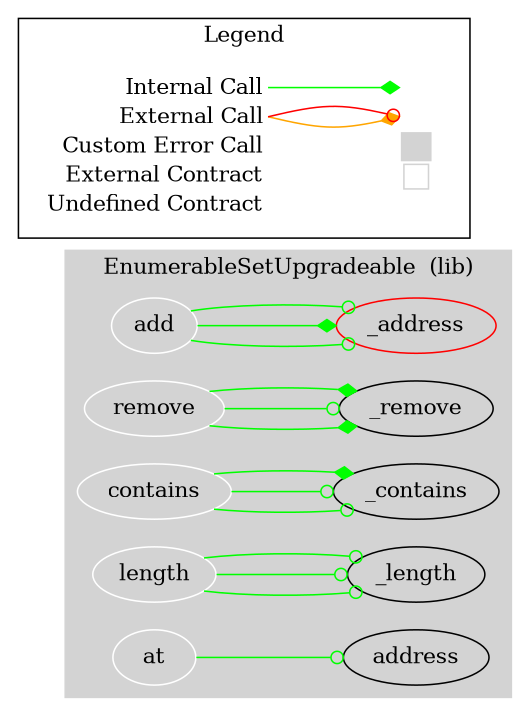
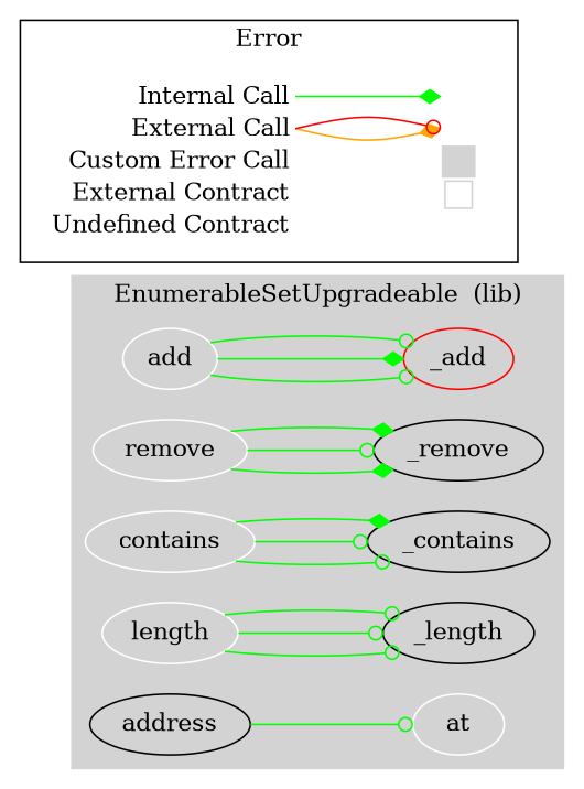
  digraph {
    compound=true
    rankdir=LR
    edge [arrowhead=odot color=green]
-   n1 [color=red label=_address]
+   n1 [color=red label=_add]
    n2 [label=_remove]
    n3 [label=_contains]
    n4 [label=_length]
    n5 [color=white label=add]
    n6 [color=white label=remove]
    n7 [color=white label=contains]
    n8 [color=white label=length]
    n9 [color=white label=at]
    n10 [label=address]
    n11 [label=<<table border="0" cellpadding="2" cellspacing="0" cellborder="0">   <tr><td align="right" port="i1">Internal Call</td></tr>   <tr><td align="right" port="i2">External Call</td></tr>   <tr><td align="right" port="i2">Custom Error Call</td></tr>   <tr><td align="right" port="i3">External Contract</td></tr>   <tr><td align="right" port="i4">Undefined Contract</td></tr>   </table>> shape=plaintext]
    n12 [label=<<table border="0" cellpadding="2" cellspacing="0" cellborder="0">   <tr><td port="i1">&nbsp;&nbsp;&nbsp;</td></tr>   <tr><td port="i2">&nbsp;&nbsp;&nbsp;</td></tr>   <tr><td port="i3" bgcolor="lightgray">&nbsp;&nbsp;&nbsp;</td></tr>   <tr><td port="i4">     <table border="1" cellborder="0" cellspacing="0" cellpadding="7" color="lightgray">       <tr>        <td></td>       </tr>      </table>   </td></tr>   </table>> shape=plaintext]
    subgraph cluster_1 {
      bgcolor=lightgray
      color=lightgray
      label="EnumerableSetUpgradeable  (lib)"
      style=filled
      n1
      n2
      n3
      n4
      n5
      n6
      n7
      n8
      n9
      n10
    }
    subgraph cluster_2 {
-     label=Legend
+     label=Error
      n11
      n12
    }
    n5 -> n1
    n5 -> n1 [arrowhead=diamond]
    n5 -> n1
    n6 -> n2 [arrowhead=diamond]
    n6 -> n2
    n6 -> n2 [arrowhead=diamond]
    n7 -> n3
    n7 -> n3
    n7 -> n3 [arrowhead=diamond]
    n8 -> n4
    n8 -> n4
    n8 -> n4
-   n9 -> n10
+   n10 -> n9
    n11 -> n12 [arrowhead=diamond headport="i1:w" tailport="i1:e"]
    n11 -> n12 [arrowhead=diamond color=orange headport="i2:w" tailport="i2:e"]
    n11 -> n12 [color=red headport="i2:w" tailport="i2:e"]
  }
